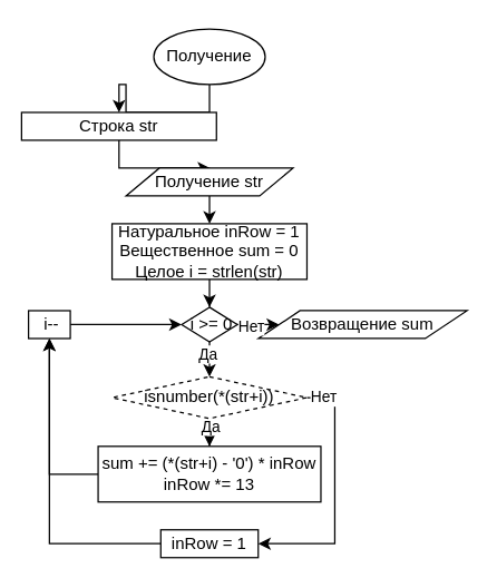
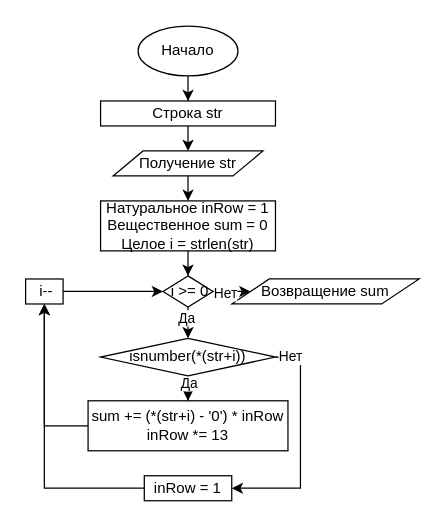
  <mxCell id="0" />
  <mxCell id="1" parent="0" />
  <mxCell id="2" style="edgeStyle=orthogonalEdgeStyle;rounded=0;orthogonalLoop=1;jettySize=auto;html=1;" edge="1" parent="1" source="3" target="5"><mxGeometry relative="1" as="geometry" /></mxCell>
- <mxCell id="3" value="Получение" style="ellipse;whiteSpace=wrap;html=1;" vertex="1" parent="1"><mxGeometry x="110" y="20" width="80" height="40" as="geometry" /></mxCell>
+ <mxCell id="3" value="Начало" style="ellipse;whiteSpace=wrap;html=1;" vertex="1" parent="1"><mxGeometry x="110" y="20" width="80" height="40" as="geometry" /></mxCell>
  <mxCell id="4" style="edgeStyle=orthogonalEdgeStyle;rounded=0;orthogonalLoop=1;jettySize=auto;html=1;" edge="1" parent="1" source="5"><mxGeometry relative="1" as="geometry"><mxPoint x="150" y="120" as="targetPoint" /></mxGeometry></mxCell>
- <mxCell id="5" value="Строка&amp;nbsp;str" style="rounded=0;whiteSpace=wrap;html=1;" vertex="1" parent="1"><mxGeometry x="15" y="80" width="140" height="20" as="geometry" /></mxCell>
+ <mxCell id="5" value="Строка&amp;nbsp;str" style="rounded=0;whiteSpace=wrap;html=1;" vertex="1" parent="1"><mxGeometry x="80" y="80" width="140" height="20" as="geometry" /></mxCell>
  <mxCell id="6" style="edgeStyle=orthogonalEdgeStyle;rounded=0;orthogonalLoop=1;jettySize=auto;html=1;entryX=0.5;entryY=0;entryDx=0;entryDy=0;" edge="1" parent="1" source="7"><mxGeometry relative="1" as="geometry"><mxPoint x="150" y="160" as="targetPoint" /></mxGeometry></mxCell>
  <mxCell id="7" value="Получение&amp;nbsp;str" style="shape=parallelogram;perimeter=parallelogramPerimeter;whiteSpace=wrap;html=1;" vertex="1" parent="1"><mxGeometry x="90" y="120" width="120" height="20" as="geometry" /></mxCell>
  <mxCell id="8" style="edgeStyle=orthogonalEdgeStyle;rounded=0;orthogonalLoop=1;jettySize=auto;html=1;" edge="1" parent="1" source="9" target="26"><mxGeometry relative="1" as="geometry" /></mxCell>
  <mxCell id="9" value="&lt;div&gt;Натуральное inRow = 1&lt;/div&gt;&lt;div&gt;Вещественное sum = 0&lt;/div&gt;&lt;div&gt;Целое i =&amp;nbsp;strlen(str)&lt;/div&gt;" style="rounded=0;whiteSpace=wrap;html=1;" vertex="1" parent="1"><mxGeometry x="80" y="160" width="140" height="40" as="geometry" /></mxCell>
  <mxCell id="10" value="Возвращение sum" style="shape=parallelogram;perimeter=parallelogramPerimeter;whiteSpace=wrap;html=1;" vertex="1" parent="1"><mxGeometry x="185" y="222.5" width="150" height="20" as="geometry" /></mxCell>
  <mxCell id="11" style="edgeStyle=orthogonalEdgeStyle;rounded=0;orthogonalLoop=1;jettySize=auto;html=1;entryX=0.5;entryY=0;entryDx=0;entryDy=0;" edge="1" parent="1" source="15" target="17"><mxGeometry relative="1" as="geometry" /></mxCell>
  <mxCell id="12" value="Да" style="edgeLabel;html=1;align=center;verticalAlign=middle;resizable=0;points=[];" vertex="1" connectable="0" parent="11"><mxGeometry x="0.512" relative="1" as="geometry"><mxPoint as="offset" /></mxGeometry></mxCell>
  <mxCell id="13" style="edgeStyle=orthogonalEdgeStyle;rounded=0;orthogonalLoop=1;jettySize=auto;html=1;entryX=1;entryY=0.5;entryDx=0;entryDy=0;" edge="1" parent="1" source="15" target="19"><mxGeometry relative="1" as="geometry"><Array as="points"><mxPoint x="240" y="285" /><mxPoint x="240" y="390" /></Array></mxGeometry></mxCell>
  <mxCell id="14" value="Нет" style="edgeLabel;html=1;align=center;verticalAlign=middle;resizable=0;points=[];" vertex="1" connectable="0" parent="13"><mxGeometry x="-0.883" y="1" relative="1" as="geometry"><mxPoint as="offset" /></mxGeometry></mxCell>
- <mxCell id="15" value="isnumber(*(str+i))" style="rhombus;whiteSpace=wrap;html=1;dashed=1;" vertex="1" parent="1"><mxGeometry x="80" y="270" width="140" height="30" as="geometry" /></mxCell>
+ <mxCell id="15" value="isnumber(*(str+i))" style="rhombus;whiteSpace=wrap;html=1;" vertex="1" parent="1"><mxGeometry x="80" y="270" width="140" height="30" as="geometry" /></mxCell>
  <mxCell id="16" style="edgeStyle=orthogonalEdgeStyle;rounded=0;orthogonalLoop=1;jettySize=auto;html=1;entryX=0.5;entryY=1;entryDx=0;entryDy=0;" edge="1" parent="1" source="17" target="21"><mxGeometry relative="1" as="geometry" /></mxCell>
  <mxCell id="17" value="&lt;div&gt;sum += (*(str+i) - '0') * inRow&lt;/div&gt;&lt;div&gt;inRow *= 13&lt;/div&gt;" style="rounded=0;whiteSpace=wrap;html=1;" vertex="1" parent="1"><mxGeometry x="70" y="320" width="160" height="40" as="geometry" /></mxCell>
  <mxCell id="18" style="edgeStyle=orthogonalEdgeStyle;rounded=0;orthogonalLoop=1;jettySize=auto;html=1;" edge="1" parent="1" source="19" target="21"><mxGeometry relative="1" as="geometry" /></mxCell>
  <mxCell id="19" value="inRow = 1" style="rounded=0;whiteSpace=wrap;html=1;" vertex="1" parent="1"><mxGeometry x="115" y="380" width="70" height="20" as="geometry" /></mxCell>
  <mxCell id="20" style="edgeStyle=orthogonalEdgeStyle;rounded=0;orthogonalLoop=1;jettySize=auto;html=1;entryX=0;entryY=0.5;entryDx=0;entryDy=0;" edge="1" parent="1" source="21" target="26"><mxGeometry relative="1" as="geometry" /></mxCell>
  <mxCell id="21" value="&amp;nbsp;i--" style="rounded=0;whiteSpace=wrap;html=1;" vertex="1" parent="1"><mxGeometry x="20" y="222.5" width="30" height="20" as="geometry" /></mxCell>
  <mxCell id="22" style="edgeStyle=orthogonalEdgeStyle;rounded=0;orthogonalLoop=1;jettySize=auto;html=1;" edge="1" parent="1" source="26" target="15"><mxGeometry relative="1" as="geometry" /></mxCell>
  <mxCell id="23" value="Да" style="edgeLabel;html=1;align=center;verticalAlign=middle;resizable=0;points=[];" vertex="1" connectable="0" parent="22"><mxGeometry x="0.367" y="-2" relative="1" as="geometry"><mxPoint as="offset" /></mxGeometry></mxCell>
  <mxCell id="24" style="edgeStyle=orthogonalEdgeStyle;rounded=0;orthogonalLoop=1;jettySize=auto;html=1;entryX=0;entryY=0.5;entryDx=0;entryDy=0;" edge="1" parent="1" source="26" target="10"><mxGeometry relative="1" as="geometry" /></mxCell>
  <mxCell id="25" value="Нет" style="edgeLabel;html=1;align=center;verticalAlign=middle;resizable=0;points=[];" vertex="1" connectable="0" parent="24"><mxGeometry x="-0.764" y="-1" relative="1" as="geometry"><mxPoint as="offset" /></mxGeometry></mxCell>
  <mxCell id="26" value="&amp;nbsp;i &amp;gt;= 0" style="rhombus;whiteSpace=wrap;html=1;" vertex="1" parent="1"><mxGeometry x="130" y="220" width="40" height="25" as="geometry" /></mxCell>
